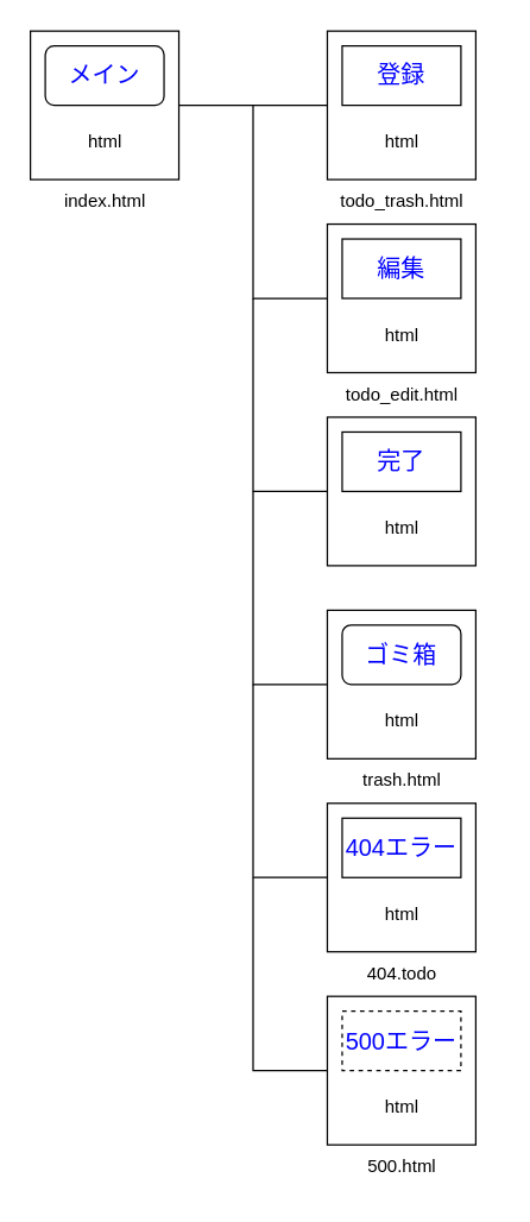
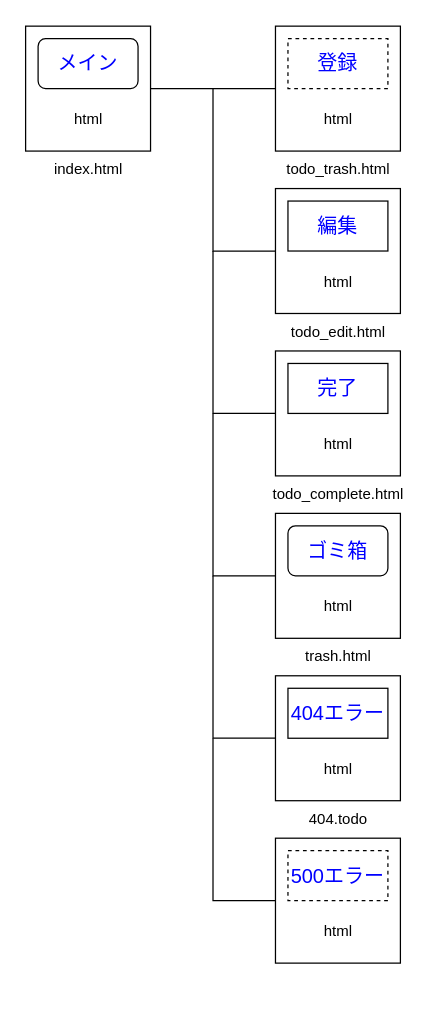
  <mxCell id="0" />
  <mxCell id="1" parent="0" />
  <mxCell id="2" value="" style="group" parent="1" vertex="1" connectable="0"><mxGeometry x="20" y="20" width="100" height="100" as="geometry" /></mxCell>
  <mxCell id="3" value="" style="rounded=0;whiteSpace=wrap;html=1;" parent="2" vertex="1"><mxGeometry width="100" height="100" as="geometry" /></mxCell>
  <mxCell id="4" value="&lt;font style=&quot;font-size: 16px; color: rgb(0, 0, 255);&quot;&gt;メイン&lt;/font&gt;" style="whiteSpace=wrap;html=1;rounded=1;" parent="2" vertex="1"><mxGeometry x="10" y="10" width="80" height="40" as="geometry" /></mxCell>
  <mxCell id="5" value="html" style="text;html=1;align=center;verticalAlign=middle;resizable=0;points=[];autosize=1;strokeColor=none;fillColor=none;" parent="2" vertex="1"><mxGeometry x="25" y="60" width="50" height="30" as="geometry" /></mxCell>
  <mxCell id="6" value="" style="group" parent="1" vertex="1" connectable="0"><mxGeometry x="220" y="150" width="100" height="100" as="geometry" /></mxCell>
  <mxCell id="7" style="edgeStyle=none;html=1;endArrow=none;endFill=0;rounded=0;curved=0;" parent="6" source="8" edge="1"><mxGeometry relative="1" as="geometry"><mxPoint x="-50" y="-80" as="targetPoint" /><Array as="points"><mxPoint x="-50" y="50" /></Array></mxGeometry></mxCell>
  <mxCell id="8" value="" style="rounded=0;whiteSpace=wrap;html=1;" parent="6" vertex="1"><mxGeometry width="100" height="100" as="geometry" /></mxCell>
  <mxCell id="9" value="&lt;font style=&quot;font-size: 16px; color: rgb(0, 0, 255);&quot;&gt;編集&lt;/font&gt;" style="rounded=0;whiteSpace=wrap;html=1;" parent="6" vertex="1"><mxGeometry x="10" y="10" width="80" height="40" as="geometry" /></mxCell>
  <mxCell id="10" value="html" style="text;html=1;align=center;verticalAlign=middle;resizable=0;points=[];autosize=1;strokeColor=none;fillColor=none;" parent="6" vertex="1"><mxGeometry x="25" y="60" width="50" height="30" as="geometry" /></mxCell>
  <mxCell id="11" value="" style="group" parent="1" vertex="1" connectable="0"><mxGeometry x="220" y="280" width="100" height="100" as="geometry" /></mxCell>
  <mxCell id="12" style="edgeStyle=none;html=1;rounded=0;curved=0;endArrow=none;endFill=0;" parent="11" source="13" edge="1"><mxGeometry relative="1" as="geometry"><mxPoint x="-50" y="-80" as="targetPoint" /><Array as="points"><mxPoint x="-50" y="50" /></Array></mxGeometry></mxCell>
  <mxCell id="13" value="" style="rounded=0;whiteSpace=wrap;html=1;" parent="11" vertex="1"><mxGeometry width="100" height="100" as="geometry" /></mxCell>
  <mxCell id="14" value="html" style="text;html=1;align=center;verticalAlign=middle;resizable=0;points=[];autosize=1;strokeColor=none;fillColor=none;" parent="11" vertex="1"><mxGeometry x="25" y="60" width="50" height="30" as="geometry" /></mxCell>
  <mxCell id="15" value="&lt;font style=&quot;font-size: 16px; color: rgb(0, 0, 255);&quot;&gt;完了&lt;/font&gt;" style="rounded=0;whiteSpace=wrap;html=1;" parent="11" vertex="1"><mxGeometry x="10" y="10" width="80" height="40" as="geometry" /></mxCell>
  <mxCell id="16" value="" style="group" parent="1" vertex="1" connectable="0"><mxGeometry x="220" y="20" width="100" height="100" as="geometry" /></mxCell>
  <mxCell id="17" value="" style="rounded=0;whiteSpace=wrap;html=1;" parent="16" vertex="1"><mxGeometry width="100" height="100" as="geometry" /></mxCell>
- <mxCell id="18" value="&lt;font style=&quot;font-size: 16px; color: rgb(0, 0, 255);&quot;&gt;登録&lt;/font&gt;" style="rounded=0;whiteSpace=wrap;html=1;" parent="16" vertex="1"><mxGeometry x="10" y="10" width="80" height="40" as="geometry" /></mxCell>
+ <mxCell id="18" value="&lt;font style=&quot;font-size: 16px; color: rgb(0, 0, 255);&quot;&gt;登録&lt;/font&gt;" style="rounded=0;whiteSpace=wrap;html=1;dashed=1;" parent="16" vertex="1"><mxGeometry x="10" y="10" width="80" height="40" as="geometry" /></mxCell>
  <mxCell id="19" value="html" style="text;html=1;align=center;verticalAlign=middle;resizable=0;points=[];autosize=1;strokeColor=none;fillColor=none;" parent="16" vertex="1"><mxGeometry x="25" y="60" width="50" height="30" as="geometry" /></mxCell>
  <mxCell id="20" value="index.html" style="text;html=1;align=center;verticalAlign=middle;resizable=0;points=[];autosize=1;strokeColor=none;fillColor=none;" parent="1" vertex="1"><mxGeometry x="30" y="120" width="80" height="30" as="geometry" /></mxCell>
  <mxCell id="21" value="todo_trash.html" style="text;html=1;align=center;verticalAlign=middle;resizable=0;points=[];autosize=1;strokeColor=none;fillColor=none;" parent="1" vertex="1"><mxGeometry x="215" y="120" width="110" height="30" as="geometry" /></mxCell>
  <mxCell id="22" value="todo_edit.html" style="text;html=1;align=center;verticalAlign=middle;resizable=0;points=[];autosize=1;strokeColor=none;fillColor=none;" parent="1" vertex="1"><mxGeometry x="220" y="250" width="100" height="30" as="geometry" /></mxCell>
+ <mxCell id="23" value="todo_complete.html" style="text;html=1;align=center;verticalAlign=middle;resizable=0;points=[];autosize=1;strokeColor=none;fillColor=none;" parent="1" vertex="1"><mxGeometry x="205" y="380" width="130" height="30" as="geometry" /></mxCell>
  <mxCell id="24" style="edgeStyle=none;html=1;entryX=0;entryY=0.5;entryDx=0;entryDy=0;rounded=0;curved=0;endArrow=none;endFill=0;" parent="1" source="3" target="17" edge="1"><mxGeometry relative="1" as="geometry"><Array as="points"><mxPoint x="170" y="70" /></Array></mxGeometry></mxCell>
  <mxCell id="25" value="" style="group" parent="1" vertex="1" connectable="0"><mxGeometry x="220" y="410" width="100" height="100" as="geometry" /></mxCell>
  <mxCell id="26" style="edgeStyle=none;html=1;rounded=0;curved=0;endArrow=none;endFill=0;" parent="25" source="27" edge="1"><mxGeometry relative="1" as="geometry"><mxPoint x="-50" y="-80" as="targetPoint" /><Array as="points"><mxPoint x="-50" y="50" /></Array></mxGeometry></mxCell>
  <mxCell id="27" value="" style="rounded=0;whiteSpace=wrap;html=1;" parent="25" vertex="1"><mxGeometry width="100" height="100" as="geometry" /></mxCell>
  <mxCell id="28" value="html" style="text;html=1;align=center;verticalAlign=middle;resizable=0;points=[];autosize=1;strokeColor=none;fillColor=none;" parent="25" vertex="1"><mxGeometry x="25" y="60" width="50" height="30" as="geometry" /></mxCell>
  <mxCell id="29" value="ゴミ箱" style="whiteSpace=wrap;fontSize=16;fontColor=#0000FF;rounded=1;" parent="25" vertex="1"><mxGeometry x="10" y="10" width="80" height="40" as="geometry" /></mxCell>
  <mxCell id="30" value="trash.html" style="text;html=1;align=center;verticalAlign=middle;resizable=0;points=[];autosize=1;strokeColor=none;fillColor=none;" parent="1" vertex="1"><mxGeometry x="230" y="510" width="80" height="30" as="geometry" /></mxCell>
  <mxCell id="31" value="" style="group" vertex="1" connectable="0" parent="1"><mxGeometry x="220" y="540" width="100" height="100" as="geometry" /></mxCell>
  <mxCell id="32" style="edgeStyle=none;html=1;rounded=0;curved=0;endArrow=none;endFill=0;" edge="1" parent="31" source="33"><mxGeometry relative="1" as="geometry"><mxPoint x="-50" y="-80" as="targetPoint" /><Array as="points"><mxPoint x="-50" y="50" /></Array></mxGeometry></mxCell>
  <mxCell id="33" value="" style="rounded=0;whiteSpace=wrap;html=1;" vertex="1" parent="31"><mxGeometry width="100" height="100" as="geometry" /></mxCell>
  <mxCell id="34" value="html" style="text;html=1;align=center;verticalAlign=middle;resizable=0;points=[];autosize=1;strokeColor=none;fillColor=none;" vertex="1" parent="31"><mxGeometry x="25" y="60" width="50" height="30" as="geometry" /></mxCell>
  <mxCell id="35" value="404エラー" style="rounded=0;whiteSpace=wrap;fontSize=16;fontColor=#0000FF;" vertex="1" parent="31"><mxGeometry x="10" y="10" width="80" height="40" as="geometry" /></mxCell>
  <mxCell id="36" value="" style="group" vertex="1" connectable="0" parent="1"><mxGeometry x="220" y="670" width="100" height="100" as="geometry" /></mxCell>
  <mxCell id="37" style="edgeStyle=none;html=1;rounded=0;curved=0;endArrow=none;endFill=0;" edge="1" parent="36" source="38"><mxGeometry relative="1" as="geometry"><mxPoint x="-50" y="-80" as="targetPoint" /><Array as="points"><mxPoint x="-50" y="50" /></Array></mxGeometry></mxCell>
  <mxCell id="38" value="" style="rounded=0;whiteSpace=wrap;html=1;" vertex="1" parent="36"><mxGeometry width="100" height="100" as="geometry" /></mxCell>
  <mxCell id="39" value="html" style="text;html=1;align=center;verticalAlign=middle;resizable=0;points=[];autosize=1;strokeColor=none;fillColor=none;" vertex="1" parent="36"><mxGeometry x="25" y="60" width="50" height="30" as="geometry" /></mxCell>
  <mxCell id="40" value="500エラー" style="rounded=0;whiteSpace=wrap;fontSize=16;fontColor=#0000FF;dashed=1;" vertex="1" parent="36"><mxGeometry x="10" y="10" width="80" height="40" as="geometry" /></mxCell>
  <mxCell id="41" value="404.todo" style="text;html=1;align=center;verticalAlign=middle;resizable=0;points=[];autosize=1;strokeColor=none;fillColor=none;" vertex="1" parent="1"><mxGeometry x="235" y="640" width="70" height="30" as="geometry" /></mxCell>
- <mxCell id="42" value="&lt;font&gt;500&lt;span style=&quot;background-color: transparent;&quot;&gt;.html&lt;/span&gt;&lt;/font&gt;" style="text;html=1;align=center;verticalAlign=middle;resizable=0;points=[];autosize=1;strokeColor=none;fillColor=none;" vertex="1" parent="1"><mxGeometry x="235" y="770" width="70" height="30" as="geometry" /></mxCell>
